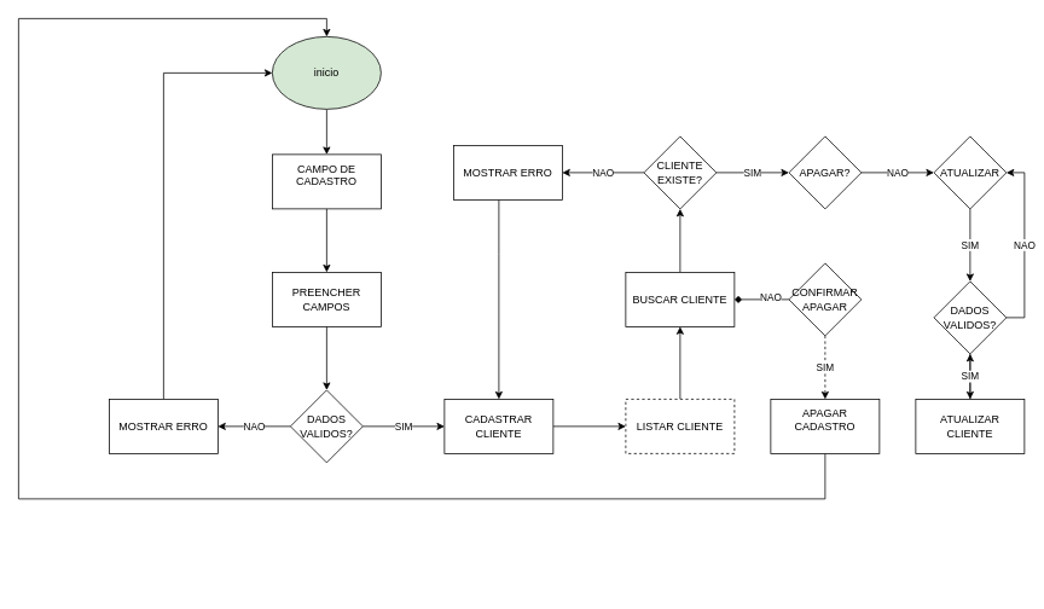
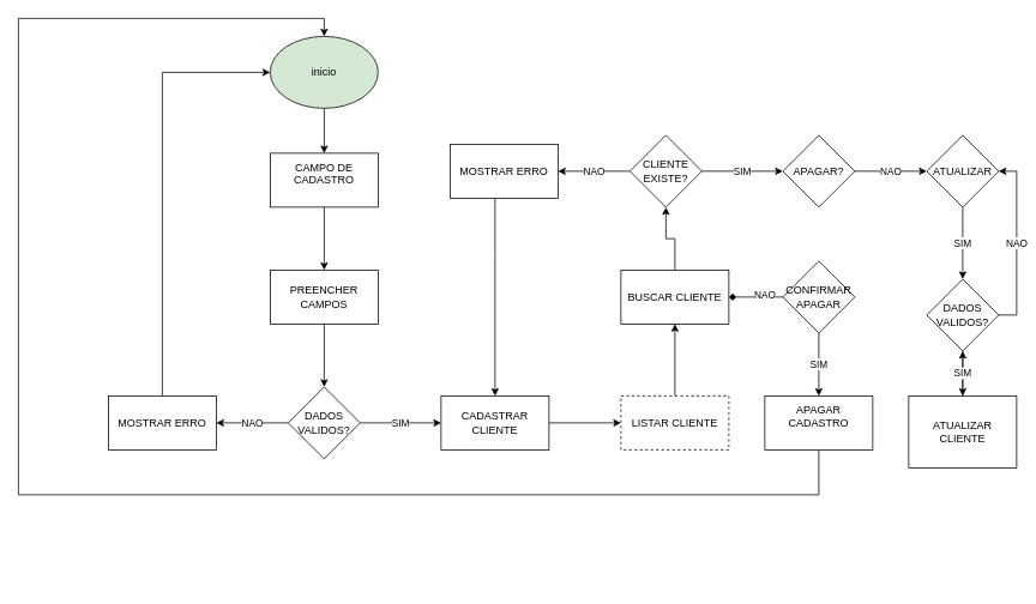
  <mxCell id="0" />
  <mxCell id="1" parent="0" />
  <mxCell id="2" value="" style="edgeStyle=orthogonalEdgeStyle;rounded=0;orthogonalLoop=1;jettySize=auto;html=1;" edge="1" parent="1" source="3" target="5"><mxGeometry relative="1" as="geometry" /></mxCell>
  <mxCell id="3" value="&lt;font style=&quot;vertical-align: inherit;&quot;&gt;&lt;font style=&quot;vertical-align: inherit;&quot;&gt;inicio&lt;/font&gt;&lt;/font&gt;" style="ellipse;whiteSpace=wrap;html=1;fillColor=#d5e8d4;" vertex="1" parent="1"><mxGeometry x="300" y="40" width="120" height="80" as="geometry" /></mxCell>
  <mxCell id="4" value="" style="edgeStyle=orthogonalEdgeStyle;rounded=0;orthogonalLoop=1;jettySize=auto;html=1;" edge="1" parent="1" source="5" target="7"><mxGeometry relative="1" as="geometry" /></mxCell>
  <mxCell id="5" value="&lt;font style=&quot;vertical-align: inherit;&quot;&gt;&lt;font style=&quot;vertical-align: inherit;&quot;&gt;CAMPO DE CADASTRO&lt;/font&gt;&lt;/font&gt;&lt;div&gt;&lt;font style=&quot;vertical-align: inherit;&quot;&gt;&lt;font style=&quot;vertical-align: inherit;&quot;&gt;&lt;br&gt;&lt;/font&gt;&lt;/font&gt;&lt;/div&gt;" style="whiteSpace=wrap;html=1;" vertex="1" parent="1"><mxGeometry x="300" y="170" width="120" height="60" as="geometry" /></mxCell>
  <mxCell id="6" value="" style="edgeStyle=orthogonalEdgeStyle;rounded=0;orthogonalLoop=1;jettySize=auto;html=1;" edge="1" parent="1" source="7" target="10"><mxGeometry relative="1" as="geometry" /></mxCell>
  <mxCell id="7" value="&lt;font style=&quot;vertical-align: inherit;&quot;&gt;&lt;font style=&quot;vertical-align: inherit;&quot;&gt;PREENCHER CAMPOS&lt;/font&gt;&lt;/font&gt;" style="whiteSpace=wrap;html=1;" vertex="1" parent="1"><mxGeometry x="300" y="300" width="120" height="60" as="geometry" /></mxCell>
  <mxCell id="8" value="&lt;font style=&quot;vertical-align: inherit;&quot;&gt;&lt;font style=&quot;vertical-align: inherit;&quot;&gt;SIM&lt;/font&gt;&lt;/font&gt;" style="edgeStyle=orthogonalEdgeStyle;rounded=0;orthogonalLoop=1;jettySize=auto;html=1;" edge="1" parent="1" source="10" target="12"><mxGeometry relative="1" as="geometry" /></mxCell>
  <mxCell id="9" value="&lt;font style=&quot;vertical-align: inherit;&quot;&gt;&lt;font style=&quot;vertical-align: inherit;&quot;&gt;NAO&lt;/font&gt;&lt;/font&gt;" style="edgeStyle=orthogonalEdgeStyle;rounded=0;orthogonalLoop=1;jettySize=auto;html=1;" edge="1" parent="1" source="10" target="16"><mxGeometry relative="1" as="geometry" /></mxCell>
  <mxCell id="10" value="&lt;font style=&quot;vertical-align: inherit;&quot;&gt;&lt;font style=&quot;vertical-align: inherit;&quot;&gt;DADOS VALIDOS?&lt;/font&gt;&lt;/font&gt;" style="rhombus;whiteSpace=wrap;html=1;" vertex="1" parent="1"><mxGeometry x="320" y="430" width="80" height="80" as="geometry" /></mxCell>
  <mxCell id="11" value="" style="edgeStyle=orthogonalEdgeStyle;rounded=0;orthogonalLoop=1;jettySize=auto;html=1;" edge="1" parent="1" source="12" target="14"><mxGeometry relative="1" as="geometry" /></mxCell>
  <mxCell id="12" value="&lt;font style=&quot;vertical-align: inherit;&quot;&gt;&lt;font style=&quot;vertical-align: inherit;&quot;&gt;&lt;font style=&quot;vertical-align: inherit;&quot;&gt;&lt;font style=&quot;vertical-align: inherit;&quot;&gt;CADASTRAR CLIENTE&lt;/font&gt;&lt;/font&gt;&lt;/font&gt;&lt;/font&gt;" style="whiteSpace=wrap;html=1;" vertex="1" parent="1"><mxGeometry x="490" y="440" width="120" height="60" as="geometry" /></mxCell>
  <mxCell id="13" value="" style="edgeStyle=orthogonalEdgeStyle;rounded=0;orthogonalLoop=1;jettySize=auto;html=1;" edge="1" parent="1" source="14" target="19"><mxGeometry relative="1" as="geometry" /></mxCell>
  <mxCell id="14" value="LISTAR CLIENTE" style="whiteSpace=wrap;html=1;dashed=1;" vertex="1" parent="1"><mxGeometry x="690" y="440" width="120" height="60" as="geometry" /></mxCell>
  <mxCell id="15" style="edgeStyle=orthogonalEdgeStyle;rounded=0;orthogonalLoop=1;jettySize=auto;html=1;entryX=0;entryY=0.5;entryDx=0;entryDy=0;" edge="1" parent="1" source="16" target="3"><mxGeometry relative="1" as="geometry"><Array as="points"><mxPoint x="180" y="80" /></Array></mxGeometry></mxCell>
  <mxCell id="16" value="&lt;font style=&quot;vertical-align: inherit;&quot;&gt;&lt;font style=&quot;vertical-align: inherit;&quot;&gt;MOSTRAR ERRO&lt;/font&gt;&lt;/font&gt;" style="whiteSpace=wrap;html=1;" vertex="1" parent="1"><mxGeometry x="120" y="440" width="120" height="60" as="geometry" /></mxCell>
  <mxCell id="17" style="edgeStyle=orthogonalEdgeStyle;rounded=0;orthogonalLoop=1;jettySize=auto;html=1;exitX=0.5;exitY=1;exitDx=0;exitDy=0;" edge="1" parent="1"><mxGeometry relative="1" as="geometry"><mxPoint x="660" y="650" as="sourcePoint" /><mxPoint x="660" y="650" as="targetPoint" /></mxGeometry></mxCell>
  <mxCell id="18" value="" style="edgeStyle=orthogonalEdgeStyle;rounded=0;orthogonalLoop=1;jettySize=auto;html=1;" edge="1" parent="1" source="19" target="22"><mxGeometry relative="1" as="geometry" /></mxCell>
  <mxCell id="19" value="&lt;div&gt;&lt;font style=&quot;vertical-align: inherit;&quot;&gt;&lt;font style=&quot;vertical-align: inherit;&quot;&gt;&lt;font style=&quot;vertical-align: inherit;&quot;&gt;&lt;font style=&quot;vertical-align: inherit;&quot;&gt;BUSCAR CLIENTE&lt;/font&gt;&lt;/font&gt;&lt;/font&gt;&lt;/font&gt;&lt;/div&gt;" style="whiteSpace=wrap;html=1;" vertex="1" parent="1"><mxGeometry x="690" y="300" width="120" height="60" as="geometry" /></mxCell>
  <mxCell id="20" value="&lt;font style=&quot;vertical-align: inherit;&quot;&gt;&lt;font style=&quot;vertical-align: inherit;&quot;&gt;NAO&lt;/font&gt;&lt;/font&gt;" style="edgeStyle=orthogonalEdgeStyle;rounded=0;orthogonalLoop=1;jettySize=auto;html=1;" edge="1" parent="1" source="22" target="24"><mxGeometry relative="1" as="geometry" /></mxCell>
  <mxCell id="21" value="SIM" style="edgeStyle=orthogonalEdgeStyle;rounded=0;orthogonalLoop=1;jettySize=auto;html=1;" edge="1" parent="1" source="22" target="26"><mxGeometry relative="1" as="geometry" /></mxCell>
- <mxCell id="22" value="&lt;font style=&quot;vertical-align: inherit;&quot;&gt;&lt;font style=&quot;vertical-align: inherit;&quot;&gt;CLIENTE EXISTE?&lt;/font&gt;&lt;/font&gt;" style="rhombus;whiteSpace=wrap;html=1;" vertex="1" parent="1"><mxGeometry x="710" y="150" width="80" height="80" as="geometry" /></mxCell>
+ <mxCell id="22" value="&lt;font style=&quot;vertical-align: inherit;&quot;&gt;&lt;font style=&quot;vertical-align: inherit;&quot;&gt;CLIENTE EXISTE?&lt;/font&gt;&lt;/font&gt;" style="rhombus;whiteSpace=wrap;html=1;" vertex="1" parent="1"><mxGeometry x="700" y="150" width="80" height="80" as="geometry" /></mxCell>
  <mxCell id="23" style="edgeStyle=orthogonalEdgeStyle;rounded=0;orthogonalLoop=1;jettySize=auto;html=1;entryX=0.5;entryY=0;entryDx=0;entryDy=0;" edge="1" parent="1" source="24" target="12"><mxGeometry relative="1" as="geometry"><mxPoint x="560" y="380" as="targetPoint" /><Array as="points"><mxPoint x="550" y="280" /><mxPoint x="550" y="280" /></Array></mxGeometry></mxCell>
  <mxCell id="24" value="&lt;font style=&quot;vertical-align: inherit;&quot;&gt;&lt;font style=&quot;vertical-align: inherit;&quot;&gt;MOSTRAR ERRO&lt;/font&gt;&lt;/font&gt;" style="whiteSpace=wrap;html=1;" vertex="1" parent="1"><mxGeometry x="500" y="160" width="120" height="60" as="geometry" /></mxCell>
  <mxCell id="25" value="NAO" style="edgeStyle=orthogonalEdgeStyle;rounded=0;orthogonalLoop=1;jettySize=auto;html=1;" edge="1" parent="1" source="26" target="32"><mxGeometry relative="1" as="geometry" /></mxCell>
  <mxCell id="26" value="APAGAR?" style="rhombus;whiteSpace=wrap;html=1;" vertex="1" parent="1"><mxGeometry x="870" y="150" width="80" height="80" as="geometry" /></mxCell>
- <mxCell id="27" value="SIM" style="edgeStyle=orthogonalEdgeStyle;rounded=0;orthogonalLoop=1;jettySize=auto;html=1;dashed=1;" edge="1" parent="1" source="30" target="34"><mxGeometry relative="1" as="geometry" /></mxCell>
+ <mxCell id="27" value="SIM" style="edgeStyle=orthogonalEdgeStyle;rounded=0;orthogonalLoop=1;jettySize=auto;html=1;" edge="1" parent="1" source="30" target="34"><mxGeometry relative="1" as="geometry" /></mxCell>
  <mxCell id="28" value="" style="edgeStyle=orthogonalEdgeStyle;rounded=0;orthogonalLoop=1;jettySize=auto;html=1;endArrow=diamond;" edge="1" parent="1" source="30" target="19"><mxGeometry relative="1" as="geometry" /></mxCell>
  <mxCell id="29" value="NAO" style="edgeLabel;html=1;align=center;verticalAlign=middle;resizable=0;points=[];" vertex="1" connectable="0" parent="28"><mxGeometry x="-0.3" y="-3" relative="1" as="geometry"><mxPoint as="offset" /></mxGeometry></mxCell>
  <mxCell id="30" value="CONFIRMAR&lt;div&gt;APAGAR&lt;/div&gt;" style="rhombus;whiteSpace=wrap;html=1;" vertex="1" parent="1"><mxGeometry x="870" y="290" width="80" height="80" as="geometry" /></mxCell>
  <mxCell id="31" value="SIM" style="edgeStyle=orthogonalEdgeStyle;rounded=0;orthogonalLoop=1;jettySize=auto;html=1;" edge="1" parent="1" source="32" target="37"><mxGeometry relative="1" as="geometry" /></mxCell>
  <mxCell id="32" value="ATUALIZAR" style="rhombus;whiteSpace=wrap;html=1;" vertex="1" parent="1"><mxGeometry x="1030" y="150" width="80" height="80" as="geometry" /></mxCell>
  <mxCell id="33" style="edgeStyle=orthogonalEdgeStyle;rounded=0;orthogonalLoop=1;jettySize=auto;html=1;entryX=0.5;entryY=0;entryDx=0;entryDy=0;" edge="1" parent="1" source="34" target="3"><mxGeometry relative="1" as="geometry"><Array as="points"><mxPoint x="910" y="550" /><mxPoint x="20" y="550" /><mxPoint x="20" y="20" /><mxPoint x="360" y="20" /></Array></mxGeometry></mxCell>
  <mxCell id="34" value="APAGAR CADASTRO&lt;div&gt;&lt;br&gt;&lt;/div&gt;" style="whiteSpace=wrap;html=1;" vertex="1" parent="1"><mxGeometry x="850" y="440" width="120" height="60" as="geometry" /></mxCell>
  <mxCell id="35" value="NAO" style="edgeStyle=orthogonalEdgeStyle;rounded=0;orthogonalLoop=1;jettySize=auto;html=1;entryX=1;entryY=0.5;entryDx=0;entryDy=0;" edge="1" parent="1" source="37" target="32"><mxGeometry relative="1" as="geometry"><Array as="points"><mxPoint x="1130" y="350" /><mxPoint x="1130" y="190" /></Array></mxGeometry></mxCell>
  <mxCell id="36" value="" style="edgeStyle=orthogonalEdgeStyle;rounded=0;orthogonalLoop=1;jettySize=auto;html=1;" edge="1" parent="1" source="37" target="39"><mxGeometry relative="1" as="geometry" /></mxCell>
  <mxCell id="37" value="DADOS VALIDOS?" style="rhombus;whiteSpace=wrap;html=1;" vertex="1" parent="1"><mxGeometry x="1030" y="310" width="80" height="80" as="geometry" /></mxCell>
  <mxCell id="38" value="SIM" style="edgeStyle=orthogonalEdgeStyle;rounded=0;orthogonalLoop=1;jettySize=auto;html=1;" edge="1" parent="1" source="39" target="37"><mxGeometry relative="1" as="geometry" /></mxCell>
- <mxCell id="39" value="ATUALIZAR CLIENTE" style="whiteSpace=wrap;html=1;" vertex="1" parent="1"><mxGeometry x="1010" y="440" width="120" height="60" as="geometry" /></mxCell>
+ <mxCell id="39" value="ATUALIZAR CLIENTE" style="whiteSpace=wrap;html=1;" vertex="1" parent="1"><mxGeometry x="1010" y="440" width="120" height="80" as="geometry" /></mxCell>
